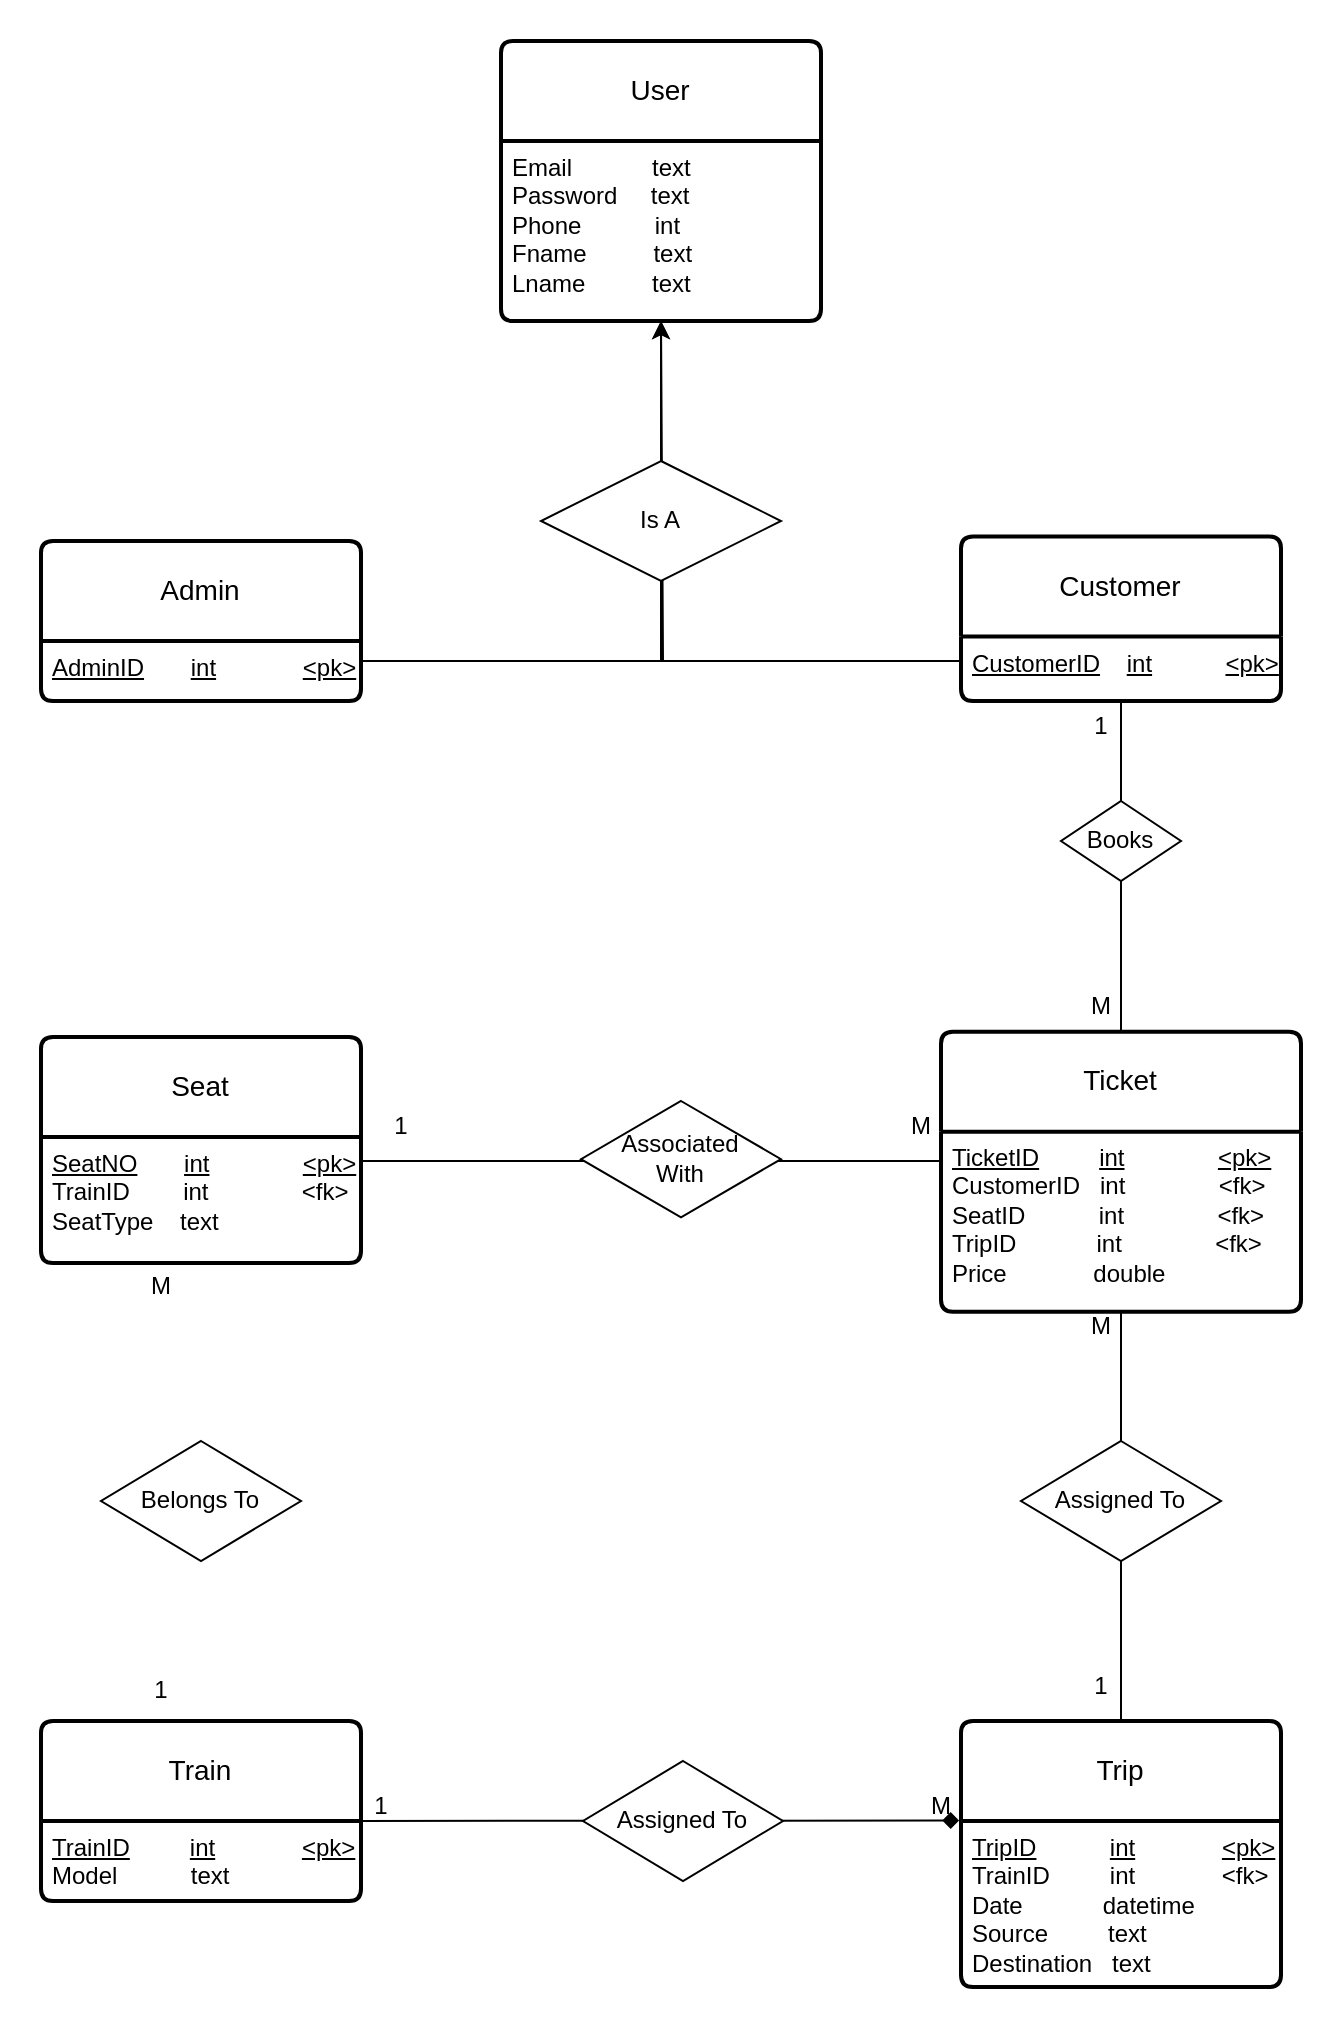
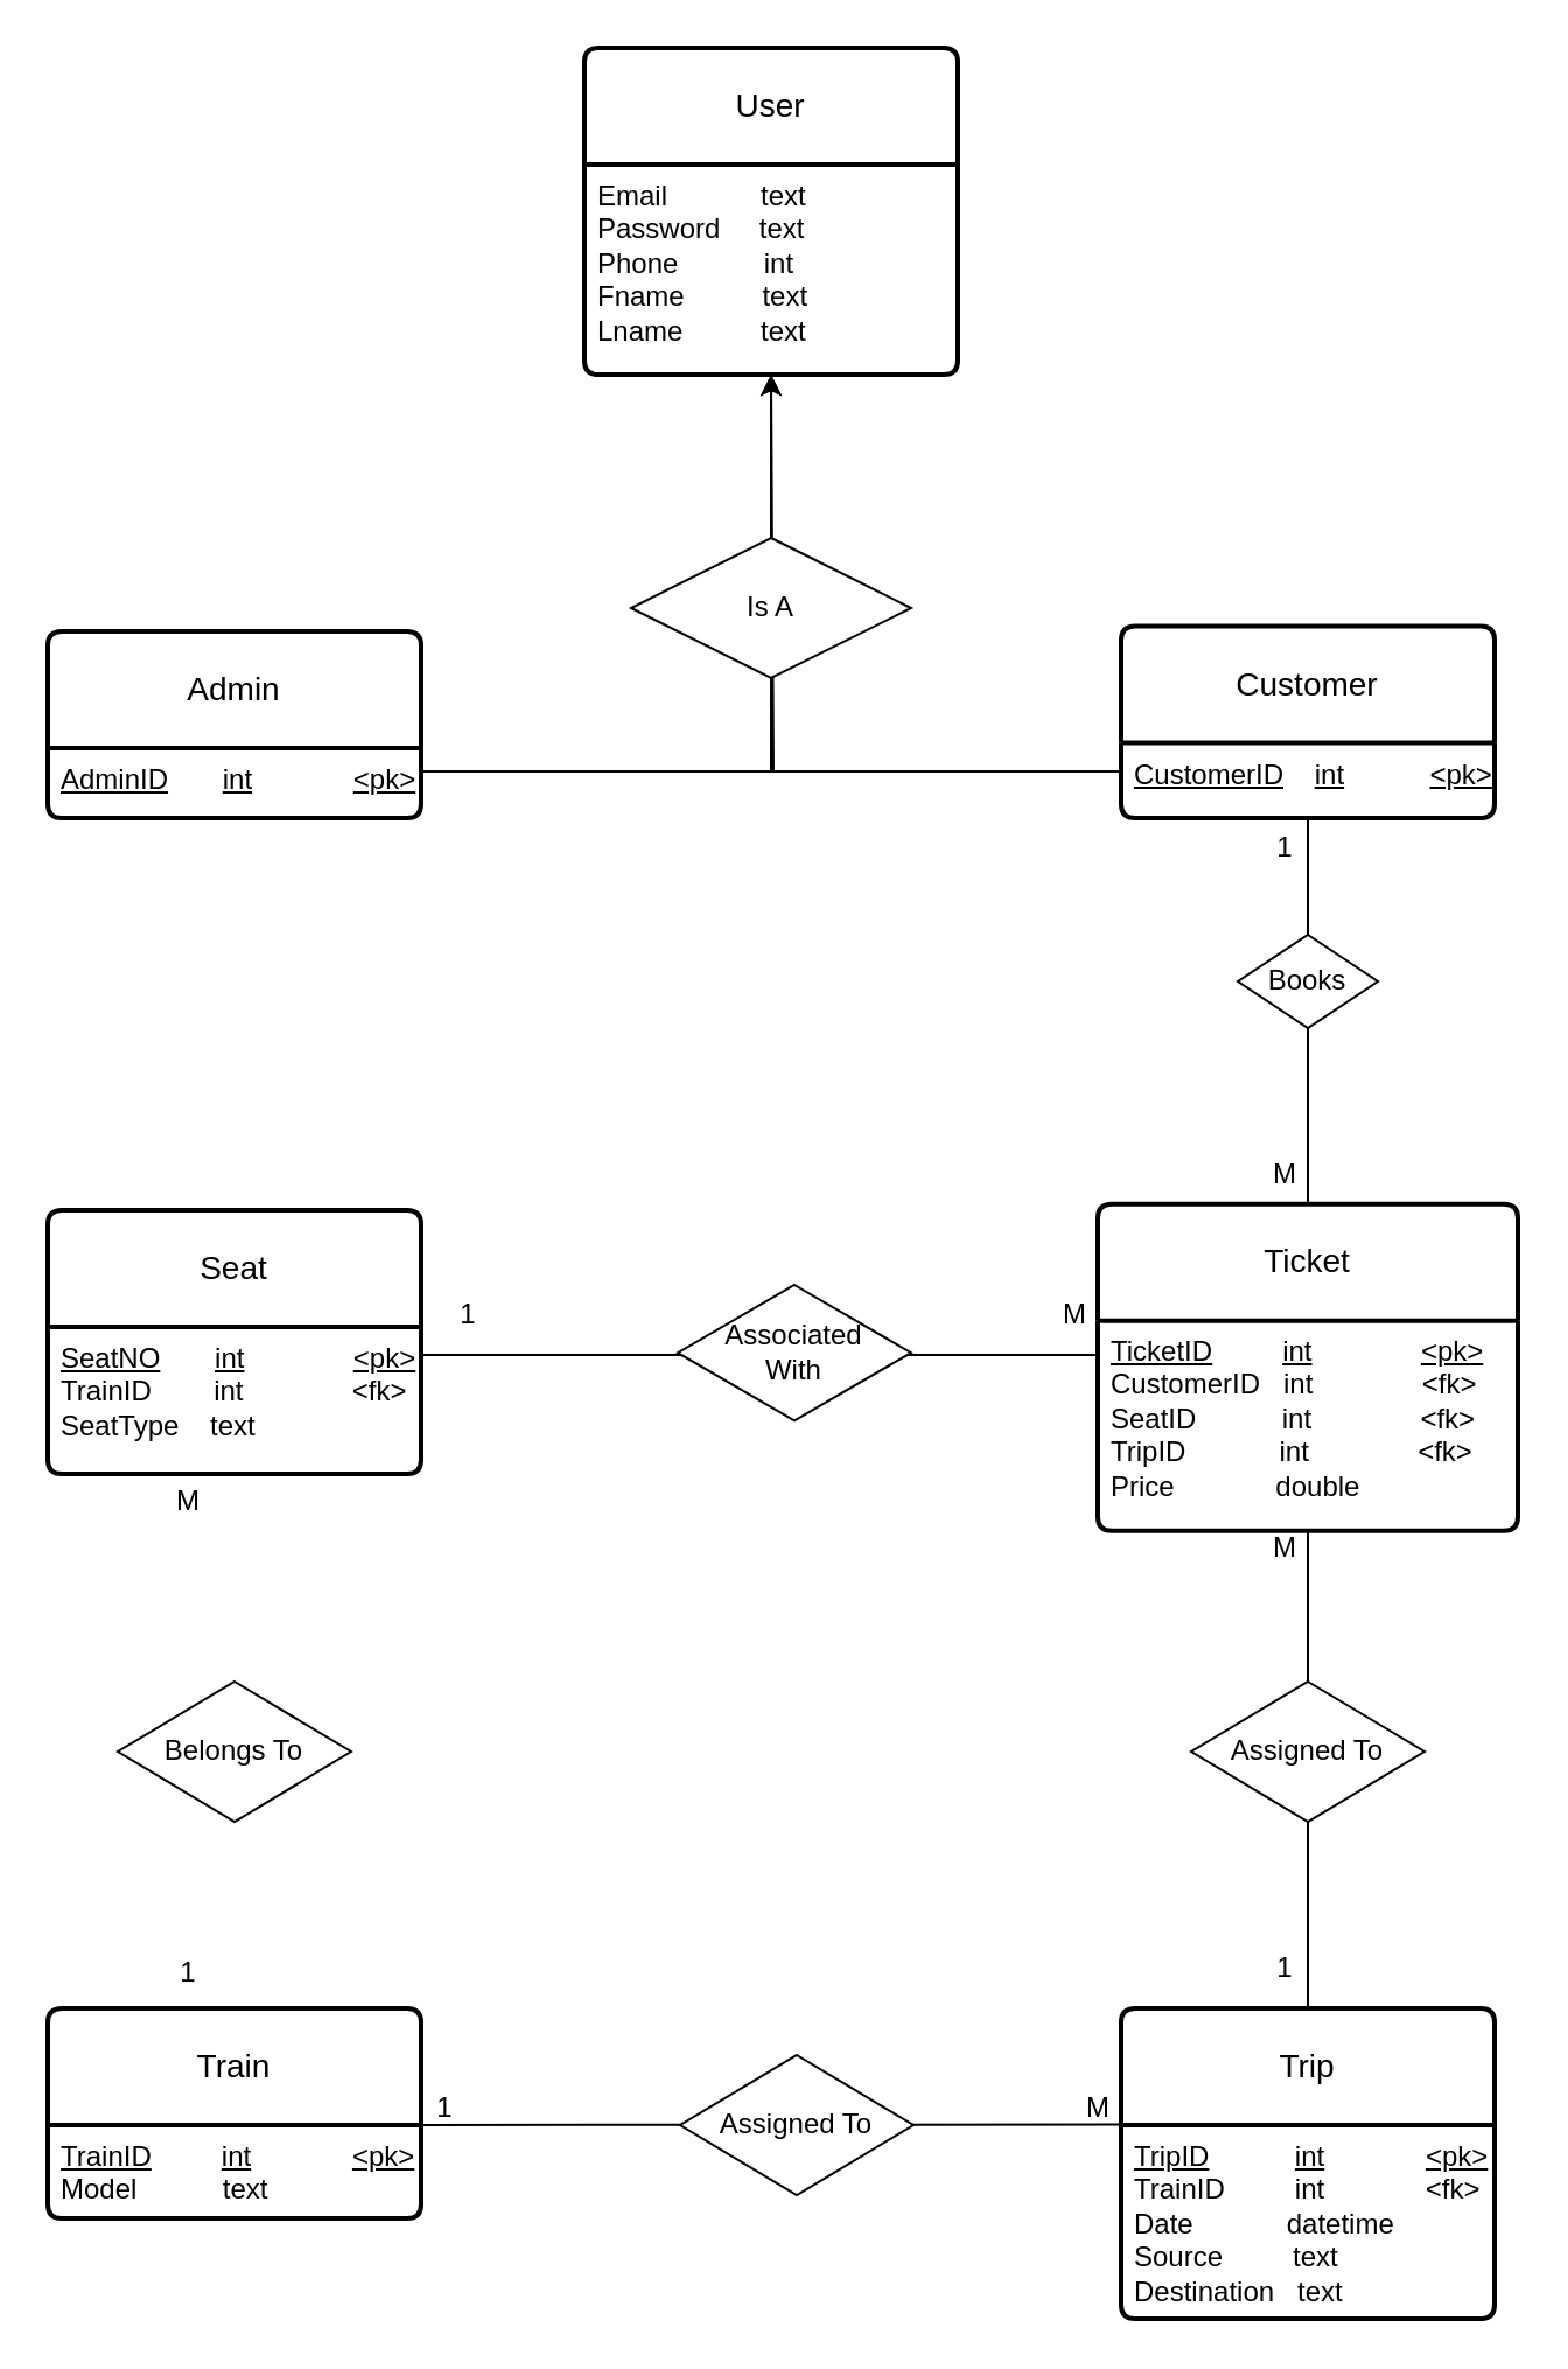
  <mxCell id="0" />
  <mxCell id="1" parent="0" />
  <mxCell id="2" style="edgeStyle=orthogonalEdgeStyle;rounded=0;orthogonalLoop=1;jettySize=auto;html=1;entryX=0.5;entryY=0.385;entryDx=0;entryDy=0;entryPerimeter=0;" edge="1" parent="1"><mxGeometry relative="1" as="geometry"><mxPoint x="590" y="521" as="sourcePoint" /><mxPoint x="590" y="521.05" as="targetPoint" /></mxGeometry></mxCell>
  <mxCell id="3" value="User" style="swimlane;childLayout=stackLayout;horizontal=1;startSize=50;horizontalStack=0;rounded=1;fontSize=14;fontStyle=0;strokeWidth=2;resizeParent=0;resizeLast=1;shadow=0;dashed=0;align=center;arcSize=4;whiteSpace=wrap;html=1;" vertex="1" parent="1"><mxGeometry x="250" y="20" width="160" height="140" as="geometry" /></mxCell>
  <mxCell id="4" value="Email&amp;nbsp; &amp;nbsp; &amp;nbsp; &amp;nbsp; &amp;nbsp; &amp;nbsp; text&lt;br&gt;Password&amp;nbsp; &amp;nbsp; &amp;nbsp;text&lt;br&gt;Phone&amp;nbsp; &amp;nbsp; &amp;nbsp; &amp;nbsp; &amp;nbsp; &amp;nbsp;int&lt;br&gt;Fname&amp;nbsp; &amp;nbsp; &amp;nbsp; &amp;nbsp; &amp;nbsp; text&lt;br&gt;Lname&amp;nbsp; &amp;nbsp; &amp;nbsp; &amp;nbsp; &amp;nbsp; text" style="align=left;strokeColor=none;fillColor=none;spacingLeft=4;fontSize=12;verticalAlign=top;resizable=0;rotatable=0;part=1;html=1;" vertex="1" parent="3"><mxGeometry y="50" width="160" height="90" as="geometry" /></mxCell>
  <mxCell id="5" value="Ticket" style="swimlane;childLayout=stackLayout;horizontal=1;startSize=50;horizontalStack=0;rounded=1;fontSize=14;fontStyle=0;strokeWidth=2;resizeParent=0;resizeLast=1;shadow=0;dashed=0;align=center;arcSize=4;whiteSpace=wrap;html=1;" vertex="1" parent="1"><mxGeometry x="470" y="515.38" width="180" height="140" as="geometry" /></mxCell>
  <mxCell id="6" value="&lt;u&gt;TicketID&lt;/u&gt;&amp;nbsp; &amp;nbsp; &amp;nbsp; &amp;nbsp; &amp;nbsp;&lt;u&gt;int&lt;/u&gt;&amp;nbsp; &amp;nbsp; &amp;nbsp; &amp;nbsp; &amp;nbsp; &amp;nbsp; &amp;nbsp; &lt;u&gt;&amp;lt;pk&amp;gt;&lt;/u&gt;&amp;nbsp; &amp;nbsp; &amp;nbsp; &amp;nbsp; &amp;nbsp;&lt;br&gt;CustomerID&amp;nbsp; &amp;nbsp;int&amp;nbsp; &amp;nbsp; &amp;nbsp; &amp;nbsp; &amp;nbsp; &amp;nbsp; &amp;nbsp; &amp;lt;fk&amp;gt;&lt;br&gt;SeatID&amp;nbsp; &amp;nbsp; &amp;nbsp; &amp;nbsp; &amp;nbsp; &amp;nbsp;int&amp;nbsp; &amp;nbsp; &amp;nbsp; &amp;nbsp; &amp;nbsp; &amp;nbsp; &amp;nbsp; &amp;lt;fk&amp;gt;&lt;br&gt;TripID&amp;nbsp; &amp;nbsp; &amp;nbsp; &amp;nbsp; &amp;nbsp; &amp;nbsp; int&amp;nbsp; &amp;nbsp; &amp;nbsp; &amp;nbsp; &amp;nbsp; &amp;nbsp; &amp;nbsp; &amp;lt;fk&amp;gt;&lt;br&gt;Price&amp;nbsp; &amp;nbsp; &amp;nbsp; &amp;nbsp; &amp;nbsp; &amp;nbsp; &amp;nbsp;double&amp;nbsp;" style="align=left;strokeColor=none;fillColor=none;spacingLeft=4;fontSize=12;verticalAlign=top;resizable=0;rotatable=0;part=1;html=1;" vertex="1" parent="5"><mxGeometry y="50" width="180" height="90" as="geometry" /></mxCell>
  <mxCell id="7" value="Trip" style="swimlane;childLayout=stackLayout;horizontal=1;startSize=50;horizontalStack=0;rounded=1;fontSize=14;fontStyle=0;strokeWidth=2;resizeParent=0;resizeLast=1;shadow=0;dashed=0;align=center;arcSize=4;whiteSpace=wrap;html=1;" vertex="1" parent="1"><mxGeometry x="480" width="160" height="133" as="geometry" y="860" /></mxCell>
  <mxCell id="8" value="&lt;u&gt;TripID&lt;/u&gt;&amp;nbsp; &amp;nbsp; &amp;nbsp; &amp;nbsp; &amp;nbsp; &amp;nbsp;&lt;u&gt;int&lt;/u&gt;&amp;nbsp; &amp;nbsp; &amp;nbsp; &amp;nbsp; &amp;nbsp; &amp;nbsp; &amp;nbsp;&lt;u&gt;&amp;lt;pk&amp;gt;&lt;/u&gt;&lt;br&gt;TrainID&amp;nbsp; &amp;nbsp; &amp;nbsp; &amp;nbsp; &amp;nbsp;int&amp;nbsp; &amp;nbsp; &amp;nbsp; &amp;nbsp; &amp;nbsp; &amp;nbsp; &amp;nbsp;&amp;lt;fk&amp;gt;&lt;br&gt;Date&amp;nbsp; &amp;nbsp; &amp;nbsp; &amp;nbsp; &amp;nbsp; &amp;nbsp; datetime&amp;nbsp;&lt;br&gt;Source&amp;nbsp; &amp;nbsp; &amp;nbsp; &amp;nbsp; &amp;nbsp;text&lt;br&gt;Destination&amp;nbsp; &amp;nbsp;text" style="align=left;strokeColor=none;fillColor=none;spacingLeft=4;fontSize=12;verticalAlign=top;resizable=0;rotatable=0;part=1;html=1;" vertex="1" parent="7"><mxGeometry y="50" width="160" height="83" as="geometry" /></mxCell>
  <mxCell id="9" value="Train" style="swimlane;childLayout=stackLayout;horizontal=1;startSize=50;horizontalStack=0;rounded=1;fontSize=14;fontStyle=0;strokeWidth=2;resizeParent=0;resizeLast=1;shadow=0;dashed=0;align=center;arcSize=4;whiteSpace=wrap;html=1;" vertex="1" parent="1"><mxGeometry x="20" width="160" height="90" as="geometry" y="860" /></mxCell>
  <mxCell id="10" value="&lt;u&gt;TrainID&lt;/u&gt;&amp;nbsp; &amp;nbsp; &amp;nbsp; &amp;nbsp; &amp;nbsp;&lt;u&gt;int&lt;/u&gt;&amp;nbsp; &amp;nbsp; &amp;nbsp; &amp;nbsp; &amp;nbsp; &amp;nbsp; &amp;nbsp;&lt;u&gt;&amp;lt;pk&amp;gt;&lt;/u&gt;&lt;br&gt;Model&amp;nbsp; &amp;nbsp; &amp;nbsp; &amp;nbsp; &amp;nbsp; &amp;nbsp;text&amp;nbsp;&amp;nbsp;" style="align=left;strokeColor=none;fillColor=none;spacingLeft=4;fontSize=12;verticalAlign=top;resizable=0;rotatable=0;part=1;html=1;" vertex="1" parent="9"><mxGeometry y="50" width="160" height="40" as="geometry" /></mxCell>
  <mxCell id="11" value="Seat" style="swimlane;childLayout=stackLayout;horizontal=1;startSize=50;horizontalStack=0;rounded=1;fontSize=14;fontStyle=0;strokeWidth=2;resizeParent=0;resizeLast=1;shadow=0;dashed=0;align=center;arcSize=4;whiteSpace=wrap;html=1;" vertex="1" parent="1"><mxGeometry x="20" y="518" width="160" height="113" as="geometry" /></mxCell>
  <mxCell id="12" value="&lt;u&gt;SeatNO&lt;/u&gt;&amp;nbsp; &amp;nbsp; &amp;nbsp; &amp;nbsp;&lt;u&gt;int&lt;/u&gt;&amp;nbsp; &amp;nbsp; &amp;nbsp; &amp;nbsp; &amp;nbsp; &amp;nbsp; &amp;nbsp; &lt;u&gt;&amp;lt;pk&amp;gt;&lt;/u&gt;&lt;br&gt;TrainID&amp;nbsp; &amp;nbsp; &amp;nbsp; &amp;nbsp; int&amp;nbsp; &amp;nbsp; &amp;nbsp; &amp;nbsp; &amp;nbsp; &amp;nbsp; &amp;nbsp; &amp;lt;fk&amp;gt;&lt;br&gt;SeatType&amp;nbsp; &amp;nbsp; text&amp;nbsp; &amp;nbsp; &amp;nbsp;" style="align=left;strokeColor=none;fillColor=none;spacingLeft=4;fontSize=12;verticalAlign=top;resizable=0;rotatable=0;part=1;html=1;" vertex="1" parent="11"><mxGeometry y="50" width="160" height="63" as="geometry" /></mxCell>
  <mxCell id="13" value="Customer" style="swimlane;childLayout=stackLayout;horizontal=1;startSize=50;horizontalStack=0;rounded=1;fontSize=14;fontStyle=0;strokeWidth=2;resizeParent=0;resizeLast=1;shadow=0;dashed=0;align=center;arcSize=4;whiteSpace=wrap;html=1;" vertex="1" parent="1"><mxGeometry x="480" y="267.75" width="160" height="82.25" as="geometry" /></mxCell>
  <mxCell id="14" value="&lt;u&gt;CustomerID&lt;/u&gt;&amp;nbsp; &amp;nbsp; &lt;u&gt;int&lt;/u&gt;&amp;nbsp; &amp;nbsp; &amp;nbsp; &amp;nbsp; &amp;nbsp; &amp;nbsp;&lt;u&gt;&amp;lt;pk&amp;gt;&lt;/u&gt;" style="align=left;strokeColor=none;fillColor=none;spacingLeft=4;fontSize=12;verticalAlign=top;resizable=0;rotatable=0;part=1;html=1;" vertex="1" parent="13"><mxGeometry y="50" width="160" height="32.25" as="geometry" /></mxCell>
  <mxCell id="15" value="Admin" style="swimlane;childLayout=stackLayout;horizontal=1;startSize=50;horizontalStack=0;rounded=1;fontSize=14;fontStyle=0;strokeWidth=2;resizeParent=0;resizeLast=1;shadow=0;dashed=0;align=center;arcSize=4;whiteSpace=wrap;html=1;" vertex="1" parent="1"><mxGeometry x="20" y="270" width="160" height="80" as="geometry" /></mxCell>
  <mxCell id="16" value="&lt;u&gt;AdminID&lt;/u&gt;&amp;nbsp; &amp;nbsp; &amp;nbsp; &amp;nbsp;&lt;u&gt;int&lt;/u&gt;&amp;nbsp; &amp;nbsp; &amp;nbsp; &amp;nbsp; &amp;nbsp; &amp;nbsp; &amp;nbsp;&lt;u&gt;&amp;lt;pk&amp;gt;&lt;/u&gt;" style="align=left;strokeColor=none;fillColor=none;spacingLeft=4;fontSize=12;verticalAlign=top;resizable=0;rotatable=0;part=1;html=1;" vertex="1" parent="15"><mxGeometry y="50" width="160" height="30" as="geometry" /></mxCell>
  <mxCell id="17" value="" style="endArrow=none;html=1;rounded=0;exitX=0.5;exitY=0;exitDx=0;exitDy=0;" edge="1" parent="1" source="21"><mxGeometry relative="1" as="geometry"><mxPoint x="360" y="460" as="sourcePoint" /><mxPoint x="560" y="350" as="targetPoint" /></mxGeometry></mxCell>
  <mxCell id="18" value="1" style="text;html=1;align=center;verticalAlign=middle;resizable=0;points=[];autosize=1;strokeColor=none;fillColor=none;" vertex="1" parent="1"><mxGeometry x="535" y="348" width="30" height="30" as="geometry" /></mxCell>
  <mxCell id="19" value="M" style="text;html=1;align=center;verticalAlign=middle;resizable=0;points=[];autosize=1;strokeColor=none;fillColor=none;" vertex="1" parent="1"><mxGeometry x="535" y="488" width="30" height="30" as="geometry" /></mxCell>
  <mxCell id="20" value="" style="endArrow=none;html=1;rounded=0;exitX=0.5;exitY=0;exitDx=0;exitDy=0;" edge="1" parent="1" source="5" target="21"><mxGeometry relative="1" as="geometry"><mxPoint x="560" y="515" as="sourcePoint" /><mxPoint x="560" y="350" as="targetPoint" /></mxGeometry></mxCell>
  <mxCell id="21" value="Books" style="shape=rhombus;perimeter=rhombusPerimeter;whiteSpace=wrap;html=1;align=center;" vertex="1" parent="1"><mxGeometry x="530" y="400" width="60" height="40" as="geometry" /></mxCell>
  <mxCell id="22" value="Belongs To" style="shape=rhombus;perimeter=rhombusPerimeter;whiteSpace=wrap;html=1;align=center;" vertex="1" parent="1"><mxGeometry x="50" y="720" width="100" height="60" as="geometry" /></mxCell>
  <mxCell id="23" value="1" style="text;html=1;align=center;verticalAlign=middle;resizable=0;points=[];autosize=1;strokeColor=none;fillColor=none;" vertex="1" parent="1"><mxGeometry x="65" y="830" width="30" height="30" as="geometry" /></mxCell>
  <mxCell id="24" value="M" style="text;html=1;align=center;verticalAlign=middle;resizable=0;points=[];autosize=1;strokeColor=none;fillColor=none;" vertex="1" parent="1"><mxGeometry x="65" y="628" width="30" height="30" as="geometry" /></mxCell>
  <mxCell id="25" value="" style="endArrow=none;html=1;rounded=0;entryX=0.5;entryY=1;entryDx=0;entryDy=0;exitX=0.5;exitY=0;exitDx=0;exitDy=0;" edge="1" parent="1" source="7" target="6"><mxGeometry relative="1" as="geometry"><mxPoint x="410" y="660" as="sourcePoint" /><mxPoint x="570" y="660" as="targetPoint" /></mxGeometry></mxCell>
  <mxCell id="26" value="Assigned To" style="shape=rhombus;perimeter=rhombusPerimeter;whiteSpace=wrap;html=1;align=center;" vertex="1" parent="1"><mxGeometry x="510" y="720" width="100" height="60" as="geometry" /></mxCell>
  <mxCell id="27" value="" style="endArrow=none;html=1;rounded=0;exitX=1;exitY=0.19;exitDx=0;exitDy=0;exitPerimeter=0;" edge="1" parent="1" source="12"><mxGeometry relative="1" as="geometry"><mxPoint x="410" y="660" as="sourcePoint" /><mxPoint x="470" y="580" as="targetPoint" /></mxGeometry></mxCell>
  <mxCell id="28" value="Associated&lt;br&gt;With" style="shape=rhombus;perimeter=rhombusPerimeter;whiteSpace=wrap;html=1;align=center;" vertex="1" parent="1"><mxGeometry x="290" y="550" width="100" height="58.13" as="geometry" /></mxCell>
  <mxCell id="29" value="1" style="text;html=1;align=center;verticalAlign=middle;resizable=0;points=[];autosize=1;strokeColor=none;fillColor=none;" vertex="1" parent="1"><mxGeometry x="535" y="828" width="30" height="30" as="geometry" /></mxCell>
  <mxCell id="30" value="M" style="text;html=1;align=center;verticalAlign=middle;resizable=0;points=[];autosize=1;strokeColor=none;fillColor=none;" vertex="1" parent="1"><mxGeometry x="535" y="648" width="30" height="30" as="geometry" /></mxCell>
  <mxCell id="31" value="1" style="text;html=1;align=center;verticalAlign=middle;resizable=0;points=[];autosize=1;strokeColor=none;fillColor=none;" vertex="1" parent="1"><mxGeometry x="185" y="548" width="30" height="30" as="geometry" /></mxCell>
  <mxCell id="32" value="M" style="text;html=1;align=center;verticalAlign=middle;resizable=0;points=[];autosize=1;strokeColor=none;fillColor=none;" vertex="1" parent="1"><mxGeometry x="445" y="548" width="30" height="30" as="geometry" /></mxCell>
- <mxCell id="33" value="" style="endArrow=diamond;html=1;rounded=0;exitX=1;exitY=0;exitDx=0;exitDy=0;entryX=-0.006;entryY=0.374;entryDx=0;entryDy=0;entryPerimeter=0;" edge="1" parent="1" source="10" target="7"><mxGeometry relative="1" as="geometry"><mxPoint x="410" y="820" as="sourcePoint" /><mxPoint x="570" y="820" as="targetPoint" /></mxGeometry></mxCell>
+ <mxCell id="33" value="" style="endArrow=none;html=1;rounded=0;exitX=1;exitY=0;exitDx=0;exitDy=0;entryX=-0.006;entryY=0.374;entryDx=0;entryDy=0;entryPerimeter=0;" edge="1" parent="1" source="10" target="7"><mxGeometry relative="1" as="geometry"><mxPoint x="410" y="820" as="sourcePoint" /><mxPoint x="570" y="820" as="targetPoint" /></mxGeometry></mxCell>
  <mxCell id="34" value="1" style="text;html=1;align=center;verticalAlign=middle;resizable=0;points=[];autosize=1;strokeColor=none;fillColor=none;" vertex="1" parent="1"><mxGeometry x="175" y="888" width="30" height="30" as="geometry" /></mxCell>
  <mxCell id="35" value="M" style="text;html=1;align=center;verticalAlign=middle;resizable=0;points=[];autosize=1;strokeColor=none;fillColor=none;" vertex="1" parent="1"><mxGeometry x="455" y="888" width="30" height="30" as="geometry" /></mxCell>
  <mxCell id="36" value="Assigned To" style="shape=rhombus;perimeter=rhombusPerimeter;whiteSpace=wrap;html=1;align=center;" vertex="1" parent="1"><mxGeometry x="291" y="880" width="100" height="60" as="geometry" /></mxCell>
  <mxCell id="37" style="edgeStyle=orthogonalEdgeStyle;rounded=0;orthogonalLoop=1;jettySize=auto;html=1;entryX=0.5;entryY=1;entryDx=0;entryDy=0;" edge="1" parent="1" source="14" target="4"><mxGeometry relative="1" as="geometry"><Array as="points"><mxPoint x="330" y="330" /></Array></mxGeometry></mxCell>
  <mxCell id="38" style="edgeStyle=orthogonalEdgeStyle;rounded=0;orthogonalLoop=1;jettySize=auto;html=1;" edge="1" parent="1" source="16"><mxGeometry relative="1" as="geometry"><mxPoint x="330" y="160" as="targetPoint" /><Array as="points"><mxPoint x="331" y="330" /><mxPoint x="331" y="160" /></Array></mxGeometry></mxCell>
  <mxCell id="39" value="Is A" style="shape=rhombus;perimeter=rhombusPerimeter;whiteSpace=wrap;html=1;align=center;" vertex="1" parent="1"><mxGeometry x="270" y="230" width="120" height="60" as="geometry" /></mxCell>
